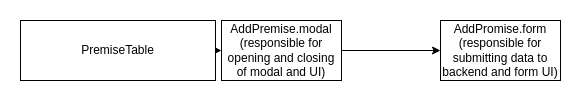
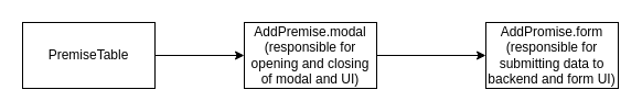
  <mxCell id="0" />
  <mxCell id="1" parent="0" />
  <mxCell id="2" value="" style="edgeStyle=none;html=1;" edge="1" parent="1" source="3" target="5"><mxGeometry relative="1" as="geometry" /></mxCell>
- <mxCell id="3" value="PremiseTable" style="whiteSpace=wrap;html=1;" vertex="1" parent="1"><mxGeometry x="20" y="20" width="195" height="60" as="geometry" /></mxCell>
+ <mxCell id="3" value="PremiseTable" style="whiteSpace=wrap;html=1;" vertex="1" parent="1"><mxGeometry x="20" y="20" width="120" height="60" as="geometry" /></mxCell>
  <mxCell id="4" value="" style="edgeStyle=none;html=1;" edge="1" parent="1" source="5" target="6"><mxGeometry relative="1" as="geometry" /></mxCell>
  <mxCell id="5" value="AddPremise.modal&lt;br&gt;(responsible for opening and closing of modal and UI)" style="whiteSpace=wrap;html=1;" vertex="1" parent="1"><mxGeometry x="221" y="20" width="120" height="60" as="geometry" /></mxCell>
  <mxCell id="6" value="AddPromise.form&lt;br&gt;(responsible for submitting data to backend and form UI)" style="whiteSpace=wrap;html=1;" vertex="1" parent="1"><mxGeometry x="440" y="20" width="120" height="60" as="geometry" /></mxCell>
